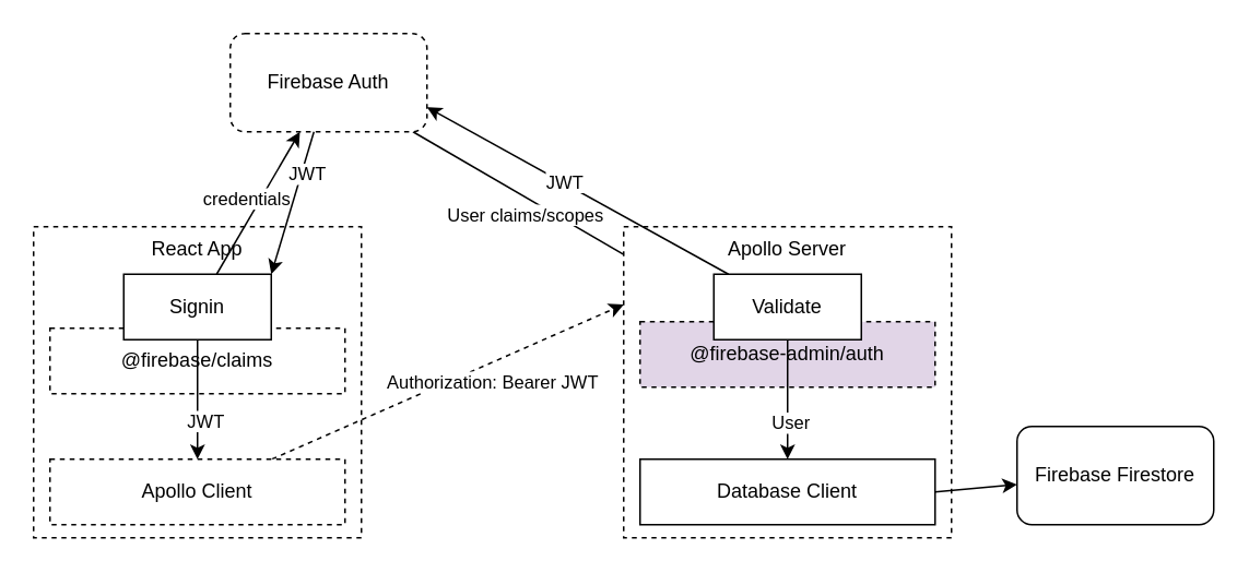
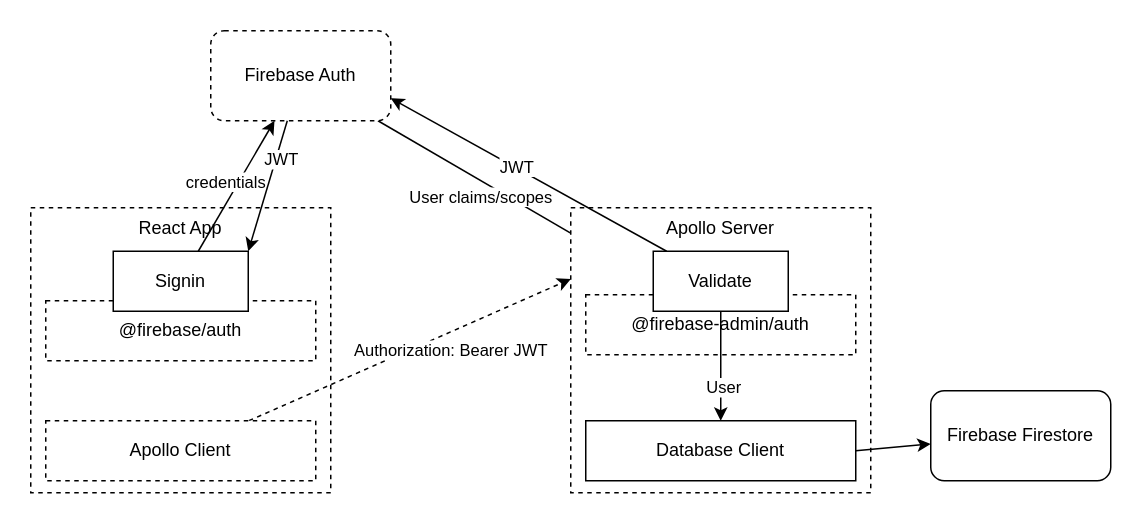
  <mxCell id="0" />
  <mxCell id="1" parent="0" />
  <mxCell id="2" style="edgeStyle=none;rounded=0;orthogonalLoop=1;jettySize=auto;html=1;entryX=0;entryY=0.5;entryDx=0;entryDy=0;" edge="1" parent="1" source="4" target="24"><mxGeometry relative="1" as="geometry" /></mxCell>
  <mxCell id="3" value="User claims/scopes" style="edgeLabel;html=1;align=center;verticalAlign=middle;resizable=0;points=[];" vertex="1" connectable="0" parent="2"><mxGeometry x="-0.309" y="2" relative="1" as="geometry"><mxPoint x="4" y="15" as="offset" /></mxGeometry></mxCell>
  <mxCell id="4" value="Firebase Auth" style="rounded=1;whiteSpace=wrap;html=1;dashed=1;" vertex="1" parent="1"><mxGeometry x="140" y="20" width="120" height="60" as="geometry" /></mxCell>
  <mxCell id="5" value="Firebase Firestore" style="rounded=1;whiteSpace=wrap;html=1;" vertex="1" parent="1"><mxGeometry x="620" y="260" width="120" height="60" as="geometry" /></mxCell>
  <mxCell id="6" value="React App" style="rounded=0;whiteSpace=wrap;html=1;dashed=1;verticalAlign=top;" vertex="1" parent="1"><mxGeometry x="20" y="138" width="200" height="190" as="geometry" /></mxCell>
  <mxCell id="7" value="Apollo Server" style="rounded=0;whiteSpace=wrap;html=1;dashed=1;verticalAlign=top;" vertex="1" parent="1"><mxGeometry x="380" y="138" width="200" height="190" as="geometry" /></mxCell>
  <mxCell id="8" style="rounded=0;orthogonalLoop=1;jettySize=auto;html=1;entryX=0;entryY=0.25;entryDx=0;entryDy=0;dashed=1;" edge="1" parent="1" source="10" target="7"><mxGeometry relative="1" as="geometry" /></mxCell>
  <mxCell id="9" value="Authorization: Bearer JWT" style="edgeLabel;html=1;align=center;verticalAlign=middle;resizable=0;points=[];" vertex="1" connectable="0" parent="8"><mxGeometry x="-0.143" relative="1" as="geometry"><mxPoint x="43" y="-7" as="offset" /></mxGeometry></mxCell>
  <mxCell id="10" value="Apollo Client" style="rounded=0;whiteSpace=wrap;html=1;dashed=1;" vertex="1" parent="1"><mxGeometry x="30" y="280" width="180" height="40" as="geometry" /></mxCell>
- <mxCell id="11" value="@firebase/claims" style="rounded=0;whiteSpace=wrap;html=1;dashed=1;" vertex="1" parent="1"><mxGeometry x="30" y="200" width="180" height="40" as="geometry" /></mxCell>
+ <mxCell id="11" value="@firebase/auth" style="rounded=0;whiteSpace=wrap;html=1;dashed=1;" vertex="1" parent="1"><mxGeometry x="30" y="200" width="180" height="40" as="geometry" /></mxCell>
  <mxCell id="12" style="rounded=0;orthogonalLoop=1;jettySize=auto;html=1;" edge="1" parent="1" source="16" target="4"><mxGeometry relative="1" as="geometry" /></mxCell>
  <mxCell id="13" value="credentials" style="edgeLabel;html=1;align=center;verticalAlign=middle;resizable=0;points=[];" vertex="1" connectable="0" parent="12"><mxGeometry x="0.161" y="-1" relative="1" as="geometry"><mxPoint x="-12" y="3" as="offset" /></mxGeometry></mxCell>
- <mxCell id="14" style="edgeStyle=none;rounded=0;orthogonalLoop=1;jettySize=auto;html=1;" edge="1" parent="1" source="16" target="10"><mxGeometry relative="1" as="geometry" /></mxCell>
- <mxCell id="15" value="JWT" style="edgeLabel;html=1;align=center;verticalAlign=middle;resizable=0;points=[];" vertex="1" connectable="0" parent="14"><mxGeometry x="0.343" y="4" relative="1" as="geometry"><mxPoint as="offset" /></mxGeometry></mxCell>
  <mxCell id="16" value="Signin" style="rounded=0;whiteSpace=wrap;html=1;" vertex="1" parent="1"><mxGeometry x="75" y="167" width="90" height="40" as="geometry" /></mxCell>
  <mxCell id="17" style="edgeStyle=none;rounded=0;orthogonalLoop=1;jettySize=auto;html=1;entryX=1;entryY=0;entryDx=0;entryDy=0;" edge="1" parent="1" source="4" target="16"><mxGeometry relative="1" as="geometry" /></mxCell>
  <mxCell id="18" value="JWT" style="edgeLabel;html=1;align=center;verticalAlign=middle;resizable=0;points=[];" vertex="1" connectable="0" parent="17"><mxGeometry x="-0.42" y="3" relative="1" as="geometry"><mxPoint as="offset" /></mxGeometry></mxCell>
- <mxCell id="19" value="@firebase-admin/auth" style="rounded=0;whiteSpace=wrap;html=1;dashed=1;fillColor=#e1d5e7;" vertex="1" parent="1"><mxGeometry x="390" y="196" width="180" height="40" as="geometry" /></mxCell>
+ <mxCell id="19" value="@firebase-admin/auth" style="rounded=0;whiteSpace=wrap;html=1;dashed=1;" vertex="1" parent="1"><mxGeometry x="390" y="196" width="180" height="40" as="geometry" /></mxCell>
  <mxCell id="20" style="edgeStyle=none;rounded=0;orthogonalLoop=1;jettySize=auto;html=1;entryX=1;entryY=0.75;entryDx=0;entryDy=0;" edge="1" parent="1" source="24" target="4"><mxGeometry relative="1" as="geometry" /></mxCell>
  <mxCell id="21" value="JWT" style="edgeLabel;html=1;align=center;verticalAlign=middle;resizable=0;points=[];" vertex="1" connectable="0" parent="20"><mxGeometry x="0.094" y="-1" relative="1" as="geometry"><mxPoint as="offset" /></mxGeometry></mxCell>
  <mxCell id="22" style="edgeStyle=none;rounded=0;orthogonalLoop=1;jettySize=auto;html=1;" edge="1" parent="1" source="24" target="26"><mxGeometry relative="1" as="geometry" /></mxCell>
  <mxCell id="23" value="User" style="edgeLabel;html=1;align=center;verticalAlign=middle;resizable=0;points=[];" vertex="1" connectable="0" parent="22"><mxGeometry x="0.365" y="1" relative="1" as="geometry"><mxPoint as="offset" /></mxGeometry></mxCell>
  <mxCell id="24" value="Validate" style="rounded=0;whiteSpace=wrap;html=1;" vertex="1" parent="1"><mxGeometry x="435" y="167" width="90" height="40" as="geometry" /></mxCell>
  <mxCell id="25" value="" style="edgeStyle=none;rounded=0;orthogonalLoop=1;jettySize=auto;html=1;" edge="1" parent="1" target="5"><mxGeometry relative="1" as="geometry"><mxPoint x="570" y="300" as="sourcePoint" /></mxGeometry></mxCell>
  <mxCell id="26" value="Database Client" style="rounded=0;whiteSpace=wrap;html=1;" vertex="1" parent="1"><mxGeometry x="390" y="280" width="180" height="40" as="geometry" /></mxCell>
